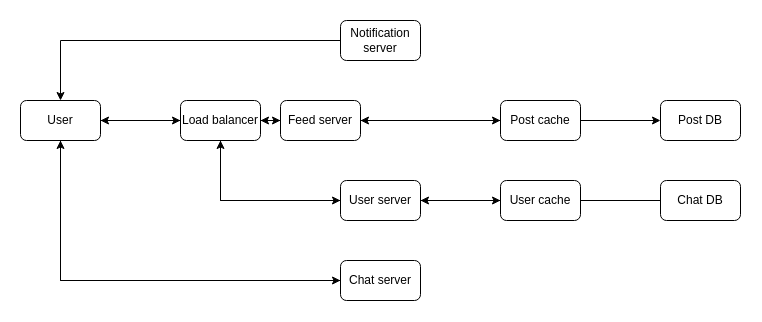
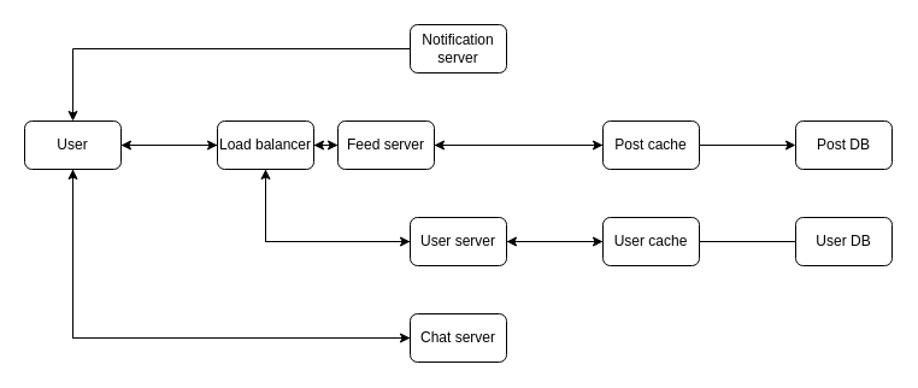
  <mxCell id="0" />
  <mxCell id="1" parent="0" />
  <mxCell id="2" style="edgeStyle=orthogonalEdgeStyle;rounded=0;orthogonalLoop=1;jettySize=auto;html=1;exitX=1;exitY=0.5;exitDx=0;exitDy=0;entryX=0;entryY=0.5;entryDx=0;entryDy=0;" parent="1" source="4" target="8" edge="1"><mxGeometry relative="1" as="geometry" /></mxCell>
  <mxCell id="3" style="edgeStyle=orthogonalEdgeStyle;rounded=0;orthogonalLoop=1;jettySize=auto;html=1;exitX=0.5;exitY=1;exitDx=0;exitDy=0;entryX=0;entryY=0.5;entryDx=0;entryDy=0;" edge="1" parent="1" source="4" target="24"><mxGeometry relative="1" as="geometry" /></mxCell>
  <mxCell id="4" value="User" style="rounded=1;whiteSpace=wrap;html=1;" parent="1" vertex="1"><mxGeometry x="20" y="100" width="80" height="40" as="geometry" /></mxCell>
  <mxCell id="5" style="edgeStyle=orthogonalEdgeStyle;rounded=0;orthogonalLoop=1;jettySize=auto;html=1;exitX=1;exitY=0.5;exitDx=0;exitDy=0;" parent="1" source="8" target="11" edge="1"><mxGeometry relative="1" as="geometry" /></mxCell>
  <mxCell id="6" style="edgeStyle=orthogonalEdgeStyle;rounded=0;orthogonalLoop=1;jettySize=auto;html=1;exitX=0;exitY=0.5;exitDx=0;exitDy=0;entryX=1;entryY=0.5;entryDx=0;entryDy=0;" parent="1" source="8" target="4" edge="1"><mxGeometry relative="1" as="geometry" /></mxCell>
  <mxCell id="7" style="edgeStyle=orthogonalEdgeStyle;rounded=0;orthogonalLoop=1;jettySize=auto;html=1;exitX=0.5;exitY=1;exitDx=0;exitDy=0;entryX=0;entryY=0.5;entryDx=0;entryDy=0;" edge="1" parent="1" source="8" target="21"><mxGeometry relative="1" as="geometry" /></mxCell>
  <mxCell id="8" value="Load balancer" style="rounded=1;whiteSpace=wrap;html=1;" parent="1" vertex="1"><mxGeometry x="180" y="100" width="80" height="40" as="geometry" /></mxCell>
  <mxCell id="9" style="edgeStyle=orthogonalEdgeStyle;rounded=0;orthogonalLoop=1;jettySize=auto;html=1;exitX=0;exitY=0.5;exitDx=0;exitDy=0;entryX=1;entryY=0.5;entryDx=0;entryDy=0;" edge="1" parent="1" source="11" target="8"><mxGeometry relative="1" as="geometry" /></mxCell>
  <mxCell id="10" style="edgeStyle=orthogonalEdgeStyle;rounded=0;orthogonalLoop=1;jettySize=auto;html=1;exitX=1;exitY=0.5;exitDx=0;exitDy=0;entryX=0;entryY=0.5;entryDx=0;entryDy=0;" edge="1" parent="1" source="11" target="14"><mxGeometry relative="1" as="geometry" /></mxCell>
  <mxCell id="11" value="Feed server" style="rounded=1;whiteSpace=wrap;html=1;" parent="1" vertex="1"><mxGeometry x="280" y="100" width="80" height="40" as="geometry" /></mxCell>
  <mxCell id="12" style="edgeStyle=orthogonalEdgeStyle;rounded=0;orthogonalLoop=1;jettySize=auto;html=1;exitX=0;exitY=0.5;exitDx=0;exitDy=0;entryX=1;entryY=0.5;entryDx=0;entryDy=0;" edge="1" parent="1" source="14" target="11"><mxGeometry relative="1" as="geometry" /></mxCell>
  <mxCell id="13" style="edgeStyle=orthogonalEdgeStyle;rounded=0;orthogonalLoop=1;jettySize=auto;html=1;exitX=1;exitY=0.5;exitDx=0;exitDy=0;entryX=0;entryY=0.5;entryDx=0;entryDy=0;" edge="1" parent="1" source="14" target="15"><mxGeometry relative="1" as="geometry" /></mxCell>
  <mxCell id="14" value="Post cache" style="rounded=1;whiteSpace=wrap;html=1;" vertex="1" parent="1"><mxGeometry x="500" y="100" width="80" height="40" as="geometry" /></mxCell>
  <mxCell id="15" value="Post DB" style="rounded=1;whiteSpace=wrap;html=1;" vertex="1" parent="1"><mxGeometry x="660" y="100" width="80" height="40" as="geometry" /></mxCell>
  <mxCell id="16" style="edgeStyle=orthogonalEdgeStyle;rounded=0;orthogonalLoop=1;jettySize=auto;html=1;exitX=0;exitY=0.5;exitDx=0;exitDy=0;entryX=1;entryY=0.5;entryDx=0;entryDy=0;" edge="1" parent="1" source="18" target="21"><mxGeometry relative="1" as="geometry" /></mxCell>
  <mxCell id="17" style="edgeStyle=orthogonalEdgeStyle;rounded=0;orthogonalLoop=1;jettySize=auto;html=1;exitX=1;exitY=0.5;exitDx=0;exitDy=0;endArrow=none;" edge="1" parent="1" source="18" target="22"><mxGeometry relative="1" as="geometry" /></mxCell>
  <mxCell id="18" value="User cache" style="rounded=1;whiteSpace=wrap;html=1;" vertex="1" parent="1"><mxGeometry x="500" y="180" width="80" height="40" as="geometry" /></mxCell>
  <mxCell id="19" style="edgeStyle=orthogonalEdgeStyle;rounded=0;orthogonalLoop=1;jettySize=auto;html=1;exitX=0;exitY=0.5;exitDx=0;exitDy=0;" edge="1" parent="1" source="21" target="8"><mxGeometry relative="1" as="geometry" /></mxCell>
  <mxCell id="20" style="edgeStyle=orthogonalEdgeStyle;rounded=0;orthogonalLoop=1;jettySize=auto;html=1;exitX=1;exitY=0.5;exitDx=0;exitDy=0;entryX=0;entryY=0.5;entryDx=0;entryDy=0;" edge="1" parent="1" source="21" target="18"><mxGeometry relative="1" as="geometry" /></mxCell>
  <mxCell id="21" value="User server" style="rounded=1;whiteSpace=wrap;html=1;" vertex="1" parent="1"><mxGeometry x="340" y="180" width="80" height="40" as="geometry" /></mxCell>
- <mxCell id="22" value="Chat DB" style="rounded=1;whiteSpace=wrap;html=1;" vertex="1" parent="1"><mxGeometry x="660" y="180" width="80" height="40" as="geometry" /></mxCell>
+ <mxCell id="22" value="User DB" style="rounded=1;whiteSpace=wrap;html=1;" vertex="1" parent="1"><mxGeometry x="660" y="180" width="80" height="40" as="geometry" /></mxCell>
  <mxCell id="23" style="edgeStyle=orthogonalEdgeStyle;rounded=0;orthogonalLoop=1;jettySize=auto;html=1;exitX=0;exitY=0.5;exitDx=0;exitDy=0;entryX=0.5;entryY=1;entryDx=0;entryDy=0;" edge="1" parent="1" source="24" target="4"><mxGeometry relative="1" as="geometry" /></mxCell>
  <mxCell id="24" value="Chat server" style="rounded=1;whiteSpace=wrap;html=1;" vertex="1" parent="1"><mxGeometry x="340" y="260" width="80" height="40" as="geometry" /></mxCell>
  <mxCell id="25" style="edgeStyle=orthogonalEdgeStyle;rounded=0;orthogonalLoop=1;jettySize=auto;html=1;exitX=0;exitY=0.5;exitDx=0;exitDy=0;entryX=0.5;entryY=0;entryDx=0;entryDy=0;" edge="1" parent="1" source="26" target="4"><mxGeometry relative="1" as="geometry" /></mxCell>
  <mxCell id="26" value="Notification server" style="rounded=1;whiteSpace=wrap;html=1;" vertex="1" parent="1"><mxGeometry x="340" y="20" width="80" height="40" as="geometry" /></mxCell>
